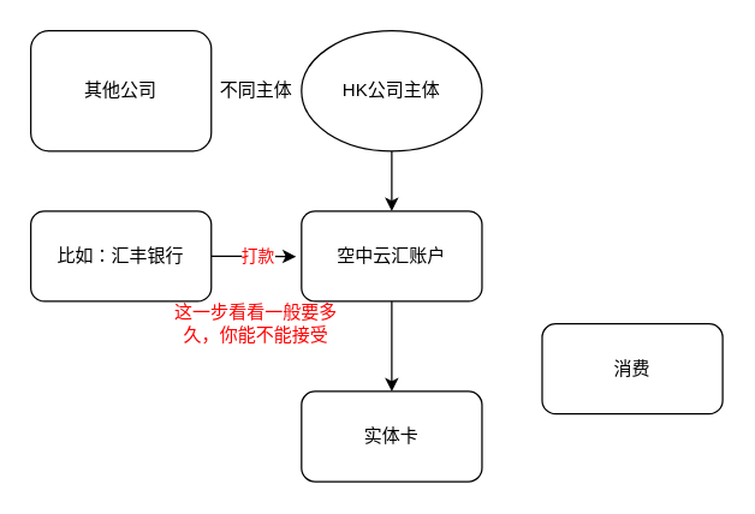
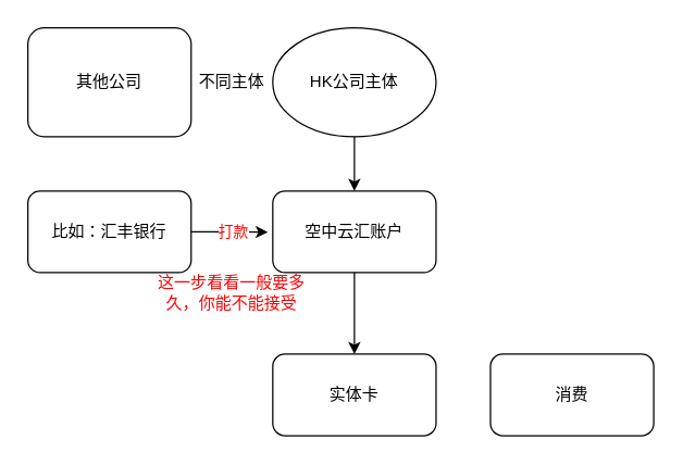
  <mxCell id="0" />
  <mxCell id="1" parent="0" />
  <mxCell id="2" style="edgeStyle=orthogonalEdgeStyle;rounded=0;orthogonalLoop=1;jettySize=auto;html=1;exitX=0.5;exitY=1;exitDx=0;exitDy=0;" parent="1" source="3" target="10" edge="1"><mxGeometry relative="1" as="geometry" /></mxCell>
  <mxCell id="3" value="空中云汇账户" style="rounded=1;whiteSpace=wrap;html=1;" parent="1" vertex="1"><mxGeometry x="200" y="140" width="120" height="60" as="geometry" /></mxCell>
  <mxCell id="4" style="edgeStyle=orthogonalEdgeStyle;rounded=0;orthogonalLoop=1;jettySize=auto;html=1;exitX=0.5;exitY=1;exitDx=0;exitDy=0;" parent="1" source="5" target="3" edge="1"><mxGeometry relative="1" as="geometry" /></mxCell>
  <mxCell id="5" value="HK公司主体" style="ellipse;whiteSpace=wrap;html=1;" parent="1" vertex="1"><mxGeometry x="200" y="20" width="120" height="80" as="geometry" /></mxCell>
  <mxCell id="6" value="其他公司" style="whiteSpace=wrap;html=1;rounded=1;" parent="1" vertex="1"><mxGeometry x="20" y="20" width="120" height="80" as="geometry" /></mxCell>
  <mxCell id="7" value="不同主体" style="text;html=1;strokeColor=none;fillColor=none;align=center;verticalAlign=middle;whiteSpace=wrap;rounded=0;" parent="1" vertex="1"><mxGeometry x="140" y="45" width="60" height="30" as="geometry" /></mxCell>
  <mxCell id="8" value="打款" style="edgeStyle=orthogonalEdgeStyle;rounded=0;orthogonalLoop=1;jettySize=auto;html=1;exitX=1;exitY=0.5;exitDx=0;exitDy=0;entryX=-0.03;entryY=0.504;entryDx=0;entryDy=0;entryPerimeter=0;fontColor=#FF0000;" parent="1" source="9" target="3" edge="1"><mxGeometry x="0.081" relative="1" as="geometry"><mxPoint as="offset" /></mxGeometry></mxCell>
  <mxCell id="9" value="比如：汇丰银行" style="rounded=1;whiteSpace=wrap;html=1;" parent="1" vertex="1"><mxGeometry x="20" y="140" width="120" height="60" as="geometry" /></mxCell>
  <mxCell id="10" value="实体卡" style="rounded=1;whiteSpace=wrap;html=1;" parent="1" vertex="1"><mxGeometry x="200" y="260" width="120" height="60" as="geometry" /></mxCell>
- <mxCell id="11" value="消费" style="rounded=1;whiteSpace=wrap;html=1;" parent="1" vertex="1"><mxGeometry x="360" y="215" width="120" height="60" as="geometry" /></mxCell>
+ <mxCell id="11" value="消费" style="rounded=1;whiteSpace=wrap;html=1;" parent="1" vertex="1"><mxGeometry x="360" y="260" width="120" height="60" as="geometry" /></mxCell>
  <mxCell id="12" value="这一步看看一般要多久，你能不能接受" style="text;html=1;strokeColor=none;fillColor=none;align=center;verticalAlign=middle;whiteSpace=wrap;rounded=0;fontColor=#FF0000;" parent="1" vertex="1"><mxGeometry x="105" y="200" width="130" height="30" as="geometry" /></mxCell>
